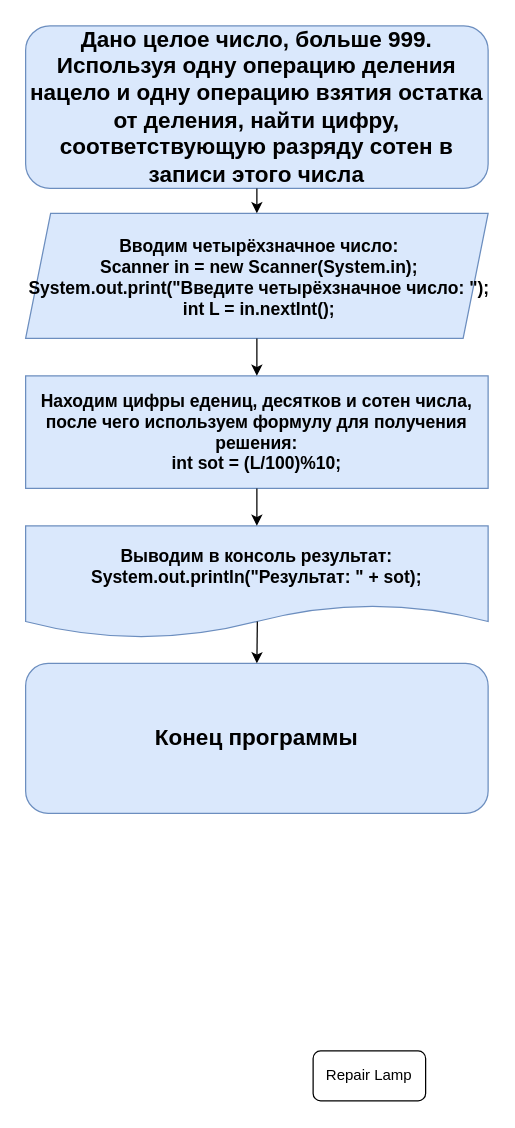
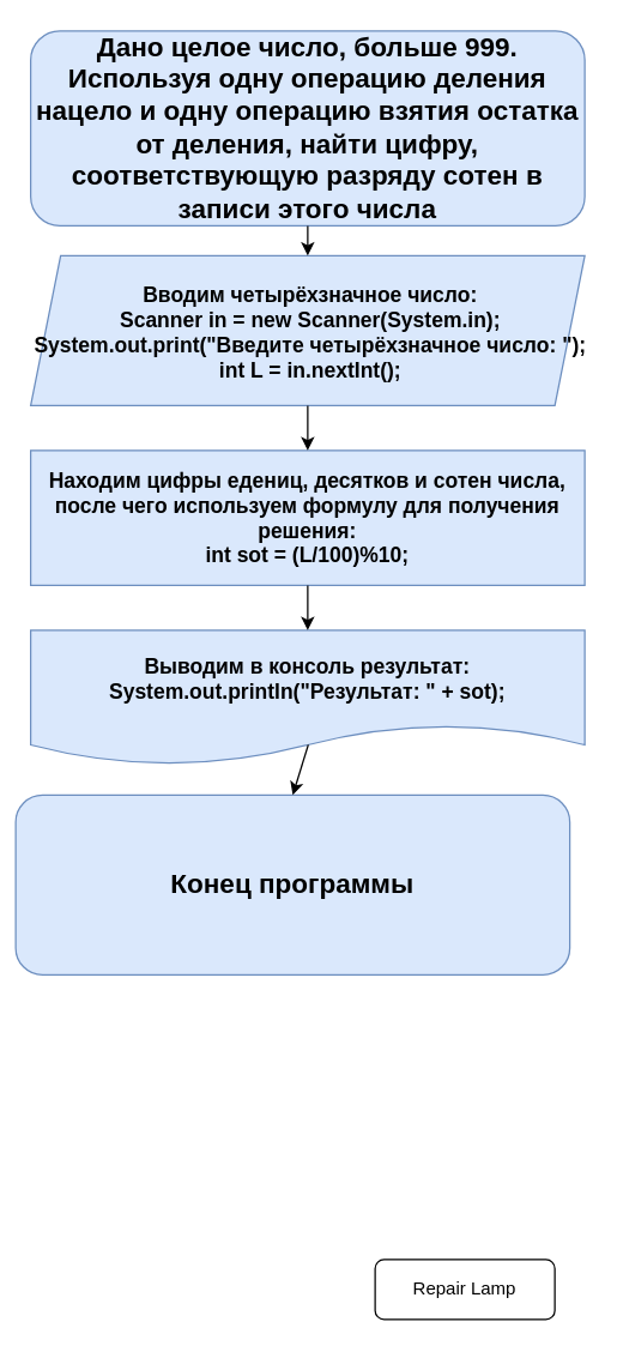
  <mxCell id="0" />
  <mxCell id="1" parent="0" />
  <mxCell id="2" value="&lt;font style=&quot;font-size: 18px;&quot;&gt;Дано целое число, больше 999. Используя одну операцию деления нацело и одну операцию взятия остатка от деления, найти цифру, соответствующую разряду сотен в записи этого числа&lt;/font&gt;" style="rounded=1;whiteSpace=wrap;html=1;fontSize=18;glass=0;strokeWidth=1;shadow=0;fontStyle=1;fillColor=#dae8fc;strokeColor=#6c8ebf;" parent="1" vertex="1"><mxGeometry x="20" y="20" width="370" height="130" as="geometry" /></mxCell>
- <mxCell id="3" value="Repair Lamp" style="rounded=1;whiteSpace=wrap;html=1;fontSize=12;glass=0;strokeWidth=1;shadow=0;" parent="1" vertex="1"><mxGeometry x="250" y="840" width="90" height="40" as="geometry" /></mxCell>
+ <mxCell id="3" value="Repair Lamp" style="rounded=1;whiteSpace=wrap;html=1;fontSize=12;glass=0;strokeWidth=1;shadow=0;" parent="1" vertex="1"><mxGeometry x="250" y="840" width="120" height="40" as="geometry" /></mxCell>
  <mxCell id="4" value="Вводим четырёхзначное число:&#10;Scanner in = new Scanner(System.in);&#10;System.out.print(&quot;Введите четырёхзначное число: &quot;);&#10;int L = in.nextInt();" style="shape=parallelogram;perimeter=parallelogramPerimeter;fixedSize=1;fillColor=#dae8fc;strokeColor=#6c8ebf;fontStyle=1;fontSize=14;fontFamily=Helvetica;horizontal=1;align=center;verticalAlign=middle;textDirection=ltr;fontColor=default;labelBackgroundColor=none;labelBorderColor=none;spacingTop=1;spacingLeft=4;" parent="1" vertex="1"><mxGeometry x="20" y="170" width="370" height="100" as="geometry" /></mxCell>
  <mxCell id="5" value="" style="endArrow=classic;html=1;rounded=0;fontFamily=Helvetica;fontSize=9;fontColor=default;exitX=0.5;exitY=1;exitDx=0;exitDy=0;entryX=0.5;entryY=0;entryDx=0;entryDy=0;" parent="1" source="2" target="4" edge="1"><mxGeometry width="50" height="50" relative="1" as="geometry"><mxPoint x="60" y="330" as="sourcePoint" /><mxPoint x="110" y="280" as="targetPoint" /></mxGeometry></mxCell>
  <mxCell id="6" value="&lt;font color=&quot;#000000&quot;&gt;Находим цифры едениц, десятков и сотен числа, после чего используем формулу для получения решения:&lt;br&gt;int sot = (L/100)%10;&lt;br&gt;&lt;/font&gt;" style="rounded=0;whiteSpace=wrap;html=1;labelBackgroundColor=none;labelBorderColor=none;fontFamily=Helvetica;fontSize=14;fillColor=#dae8fc;strokeColor=#6c8ebf;fontStyle=1" parent="1" vertex="1"><mxGeometry x="20" y="300" width="370" height="90" as="geometry" /></mxCell>
  <mxCell id="7" value="" style="endArrow=classic;html=1;rounded=0;fontFamily=Helvetica;fontSize=14;fontColor=#000000;exitX=0.5;exitY=1;exitDx=0;exitDy=0;entryX=0.5;entryY=0;entryDx=0;entryDy=0;" parent="1" source="4" target="6" edge="1"><mxGeometry width="50" height="50" relative="1" as="geometry"><mxPoint x="60" y="330" as="sourcePoint" /><mxPoint x="110" y="280" as="targetPoint" /></mxGeometry></mxCell>
  <mxCell id="8" value="Выводим в консоль результат:&lt;br&gt;System.out.println(&quot;Результат: &quot; + sot);" style="shape=document;whiteSpace=wrap;html=1;boundedLbl=1;labelBackgroundColor=none;labelBorderColor=none;fontFamily=Helvetica;fontSize=14;fillColor=#dae8fc;strokeColor=#6c8ebf;fontStyle=1" parent="1" vertex="1"><mxGeometry x="20" y="420" width="370" height="90" as="geometry" /></mxCell>
  <mxCell id="9" value="" style="endArrow=classic;html=1;rounded=0;fontFamily=Helvetica;fontSize=14;fontColor=#000000;exitX=0.5;exitY=1;exitDx=0;exitDy=0;entryX=0.5;entryY=0;entryDx=0;entryDy=0;" parent="1" source="6" target="8" edge="1"><mxGeometry width="50" height="50" relative="1" as="geometry"><mxPoint x="60" y="330" as="sourcePoint" /><mxPoint x="110" y="280" as="targetPoint" /></mxGeometry></mxCell>
- <mxCell id="10" value="Конец программы" style="rounded=1;whiteSpace=wrap;html=1;fontSize=18;glass=0;strokeWidth=1;shadow=0;fontStyle=1;fillColor=#dae8fc;strokeColor=#6c8ebf;" parent="1" vertex="1"><mxGeometry x="20" y="530" width="370" height="120" as="geometry" /></mxCell>
+ <mxCell id="10" value="Конец программы" style="rounded=1;whiteSpace=wrap;html=1;fontSize=18;glass=0;strokeWidth=1;shadow=0;fontStyle=1;fillColor=#dae8fc;strokeColor=#6c8ebf;" parent="1" vertex="1"><mxGeometry x="10" y="530" width="370" height="120" as="geometry" /></mxCell>
  <mxCell id="11" value="" style="endArrow=classic;html=1;rounded=0;fontFamily=Helvetica;fontSize=18;fontColor=#000000;entryX=0.5;entryY=0;entryDx=0;entryDy=0;exitX=0.501;exitY=0.849;exitDx=0;exitDy=0;exitPerimeter=0;" parent="1" source="8" target="10" edge="1"><mxGeometry width="50" height="50" relative="1" as="geometry"><mxPoint x="210" y="540" as="sourcePoint" /><mxPoint x="110" y="410" as="targetPoint" /></mxGeometry></mxCell>
